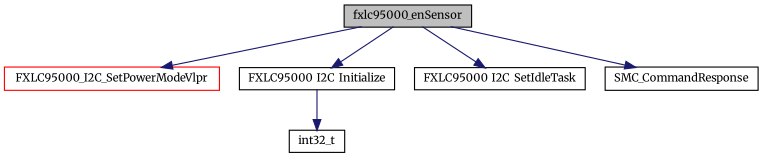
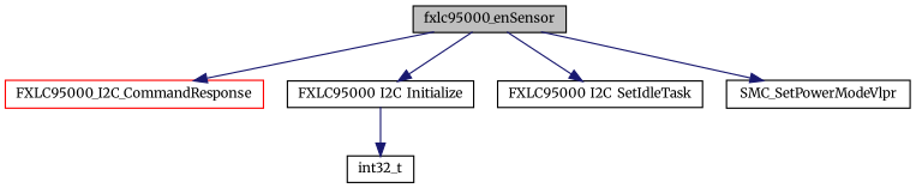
  digraph {
    fontname=Merriweather
    rankdir=TB
    node [color=black fillcolor=white fontname=Merriweather fontsize=10 shape=record style=filled]
    edge [color=midnightblue fontname=Merriweather fontsize=10 labelfontname=Helvetica labelfontsize=10 style=solid]
    n1 [fillcolor=grey75 fontcolor=black height=0.2 label=fxlc95000_enSensor width=0.4]
-   n2 [color=red height=0.2 label=FXLC95000_I2C_SetPowerModeVlpr width=0.4]
+   n2 [color=red height=0.2 label=FXLC95000_I2C_CommandResponse width=0.4]
    n3 [height=0.2 label=FXLC95000_I2C_Initialize width=0.4]
    n4 [height=0.2 label=FXLC95000_I2C_SetIdleTask width=0.4]
-   n5 [height=0.2 label=SMC_CommandResponse width=0.4]
+   n5 [height=0.2 label=SMC_SetPowerModeVlpr width=0.4]
    n6 [height=0.2 label=int32_t width=0.4]
    n1 -> n2
    n1 -> n3
    n1 -> n4
    n1 -> n5
    n3 -> n6
  }
